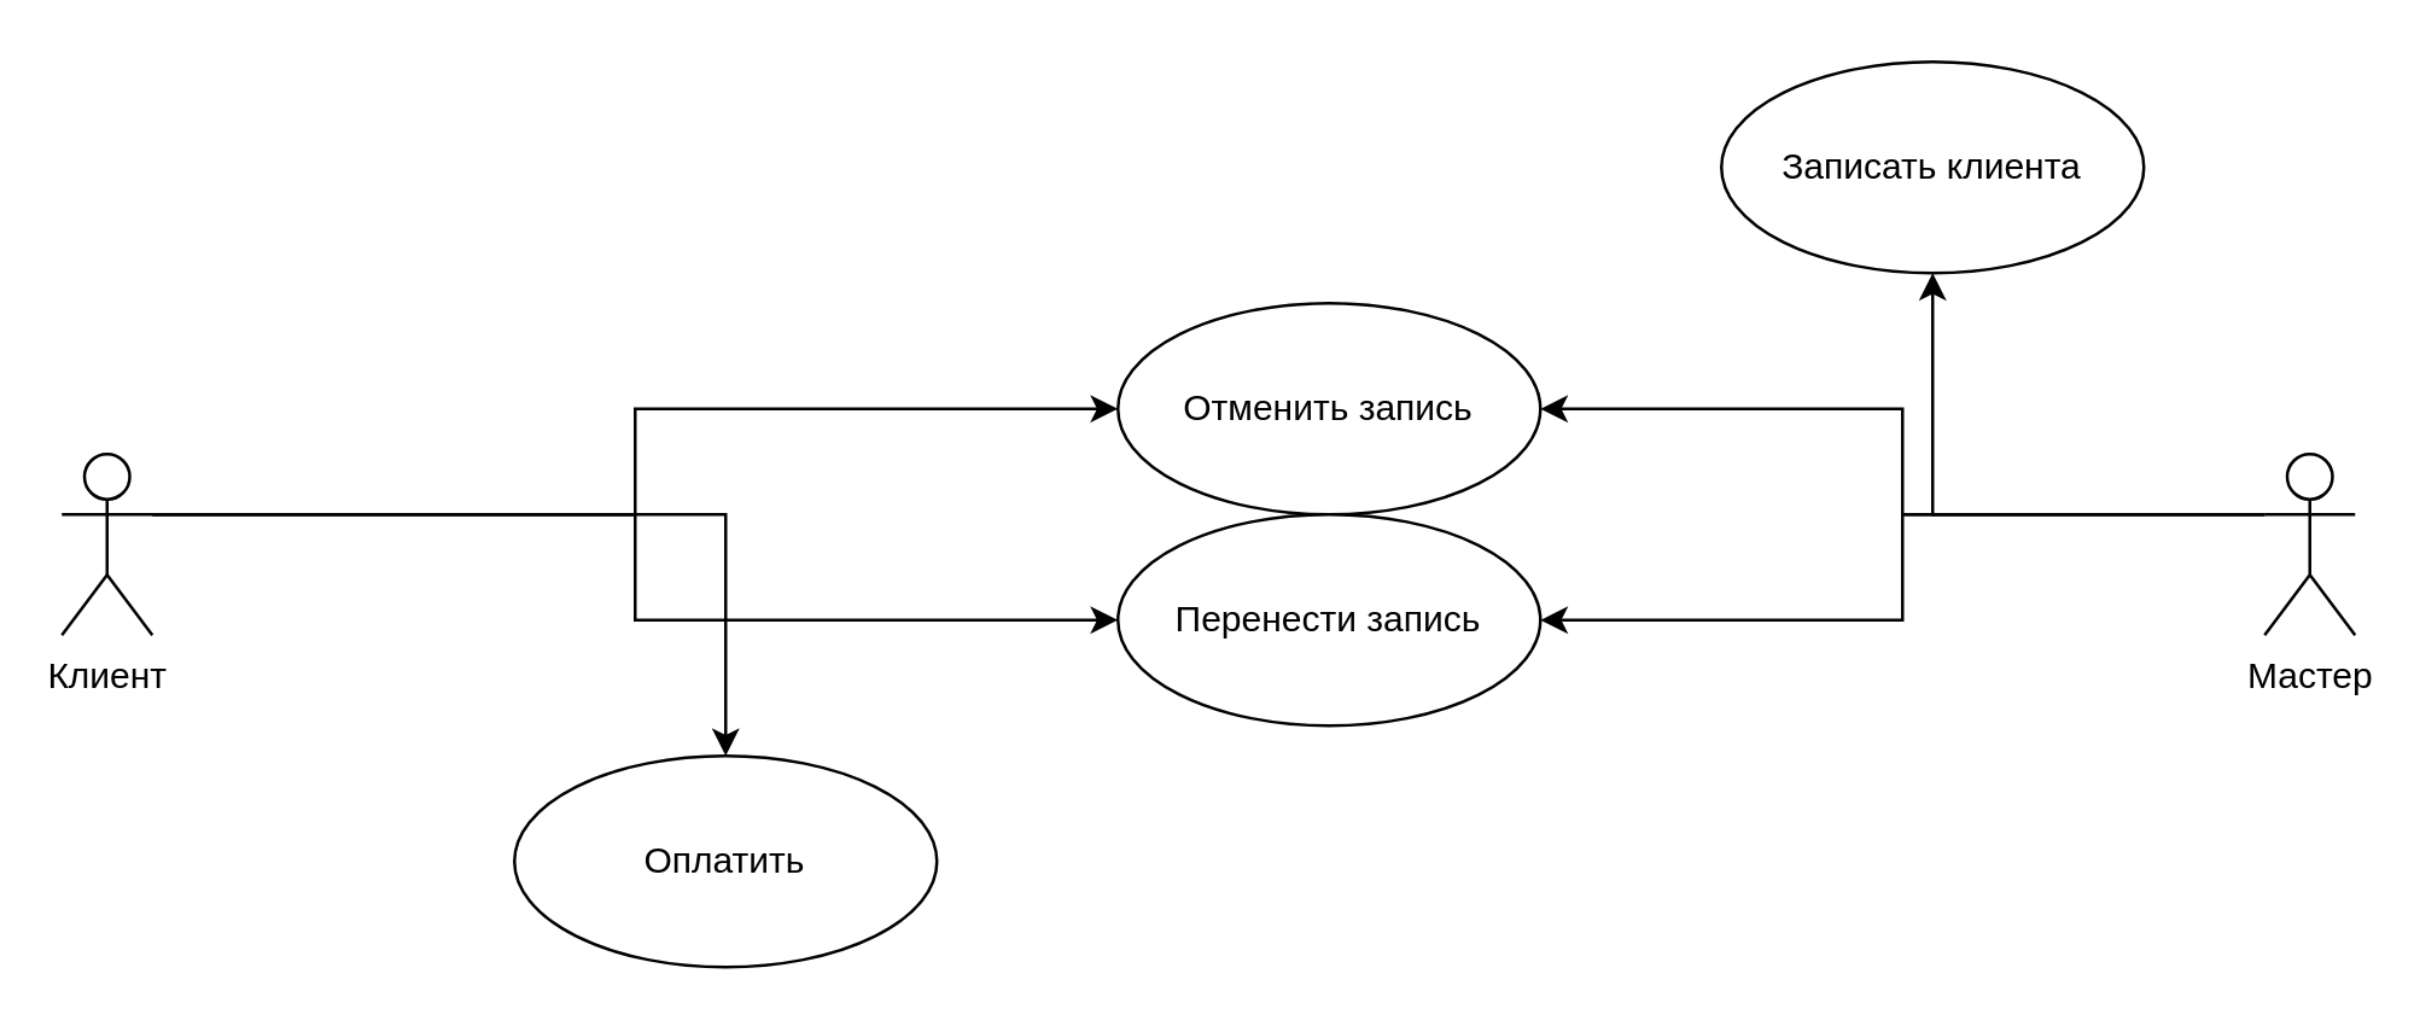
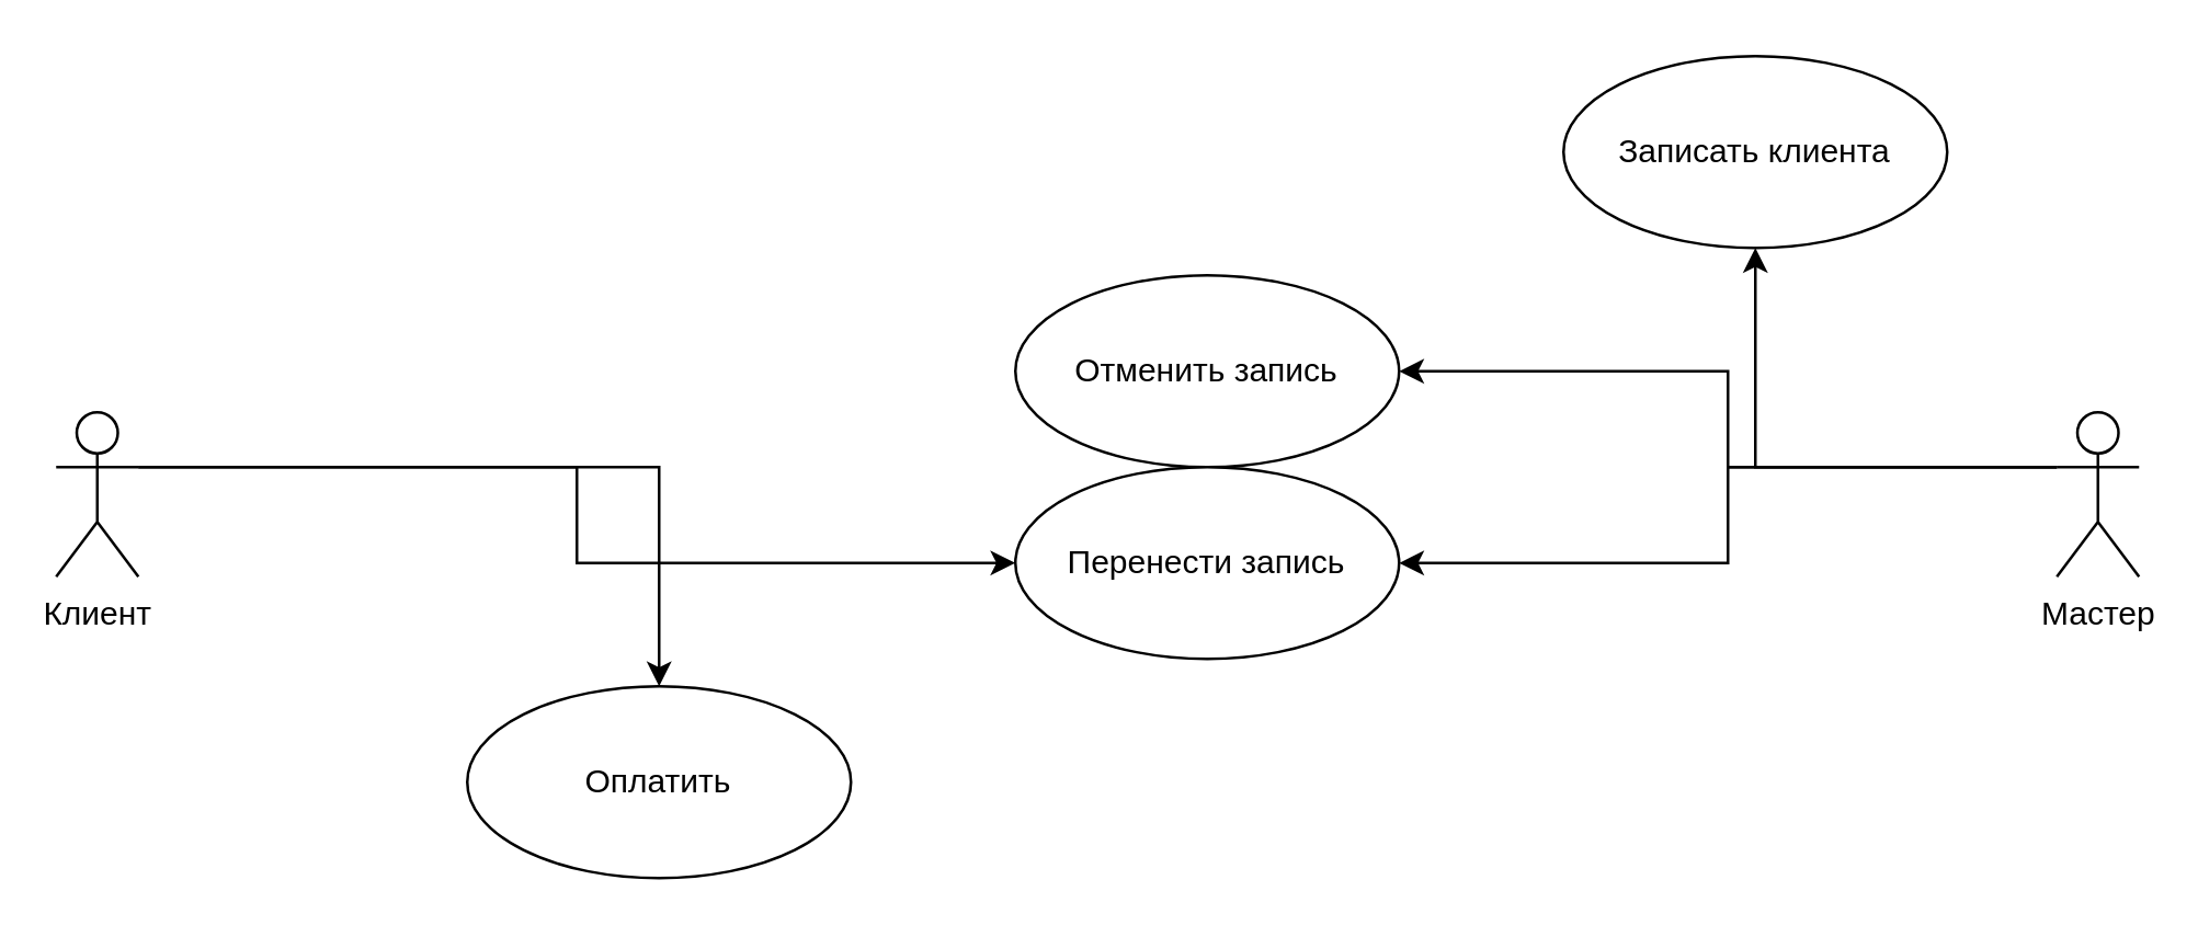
  <mxCell id="0" />
  <mxCell id="1" parent="0" />
  <mxCell id="2" style="edgeStyle=orthogonalEdgeStyle;rounded=0;orthogonalLoop=1;jettySize=auto;html=1;exitX=1;exitY=0.333;exitDx=0;exitDy=0;exitPerimeter=0;" edge="1" parent="1" source="5" target="12"><mxGeometry relative="1" as="geometry" /></mxCell>
- <mxCell id="3" style="edgeStyle=orthogonalEdgeStyle;rounded=0;orthogonalLoop=1;jettySize=auto;html=1;exitX=1;exitY=0.333;exitDx=0;exitDy=0;exitPerimeter=0;" edge="1" parent="1" source="5" target="10"><mxGeometry relative="1" as="geometry" /></mxCell>
  <mxCell id="4" style="edgeStyle=orthogonalEdgeStyle;rounded=0;orthogonalLoop=1;jettySize=auto;html=1;exitX=1;exitY=0.333;exitDx=0;exitDy=0;exitPerimeter=0;" edge="1" parent="1" source="5" target="11"><mxGeometry relative="1" as="geometry" /></mxCell>
  <mxCell id="5" value="Клиент" style="shape=umlActor;verticalLabelPosition=bottom;verticalAlign=top;html=1;" vertex="1" parent="1"><mxGeometry x="20" y="150" width="30" height="60" as="geometry" /></mxCell>
  <mxCell id="6" style="edgeStyle=orthogonalEdgeStyle;rounded=0;orthogonalLoop=1;jettySize=auto;html=1;exitX=0;exitY=0.333;exitDx=0;exitDy=0;exitPerimeter=0;" edge="1" parent="1" source="9" target="13"><mxGeometry relative="1" as="geometry" /></mxCell>
  <mxCell id="7" style="edgeStyle=orthogonalEdgeStyle;rounded=0;orthogonalLoop=1;jettySize=auto;html=1;exitX=0;exitY=0.333;exitDx=0;exitDy=0;exitPerimeter=0;entryX=1;entryY=0.5;entryDx=0;entryDy=0;" edge="1" parent="1" source="9" target="10"><mxGeometry relative="1" as="geometry" /></mxCell>
  <mxCell id="8" style="edgeStyle=orthogonalEdgeStyle;rounded=0;orthogonalLoop=1;jettySize=auto;html=1;exitX=0;exitY=0.333;exitDx=0;exitDy=0;exitPerimeter=0;" edge="1" parent="1" source="9" target="11"><mxGeometry relative="1" as="geometry" /></mxCell>
  <mxCell id="9" value="Мастер" style="shape=umlActor;verticalLabelPosition=bottom;verticalAlign=top;html=1;" vertex="1" parent="1"><mxGeometry x="750" y="150" width="30" height="60" as="geometry" /></mxCell>
  <mxCell id="10" value="Отменить запись" style="ellipse;whiteSpace=wrap;html=1;" vertex="1" parent="1"><mxGeometry x="370" y="100" width="140" height="70" as="geometry" /></mxCell>
  <mxCell id="11" value="Перенести запись" style="ellipse;whiteSpace=wrap;html=1;" vertex="1" parent="1"><mxGeometry x="370" y="170" width="140" height="70" as="geometry" /></mxCell>
  <mxCell id="12" value="Оплатить" style="ellipse;whiteSpace=wrap;html=1;" vertex="1" parent="1"><mxGeometry x="170" y="250" width="140" height="70" as="geometry" /></mxCell>
  <mxCell id="13" value="Записать клиента" style="ellipse;whiteSpace=wrap;html=1;" vertex="1" parent="1"><mxGeometry x="570" y="20" width="140" height="70" as="geometry" /></mxCell>
